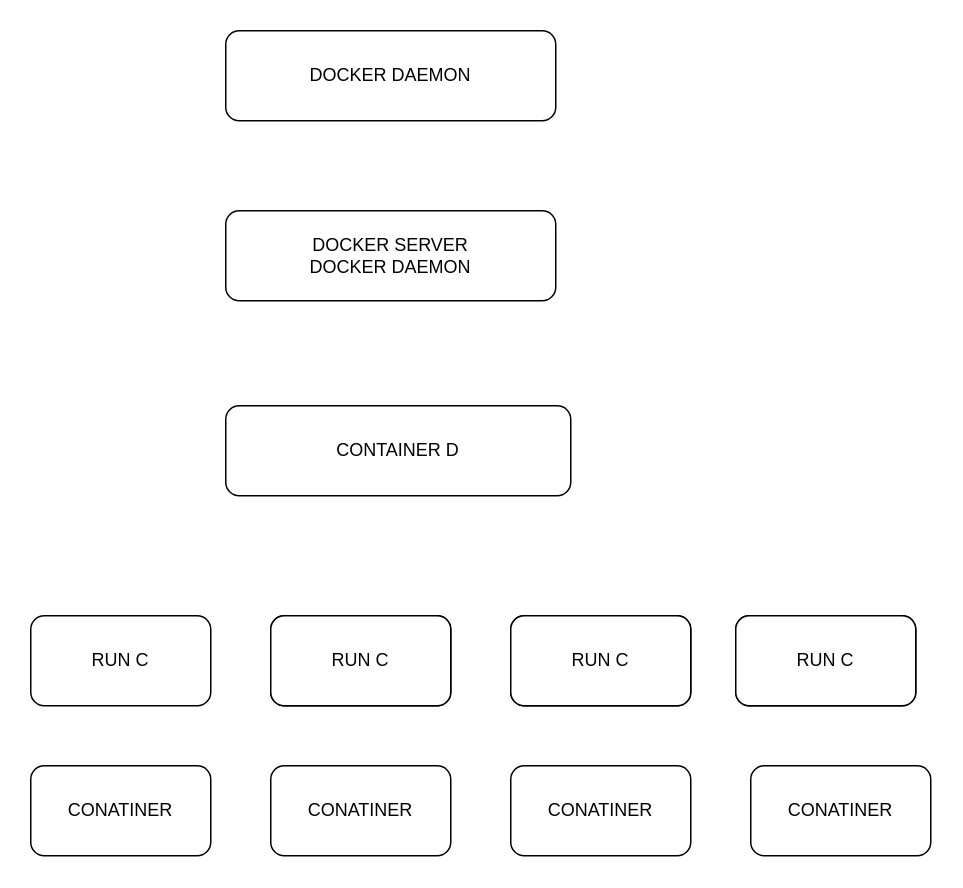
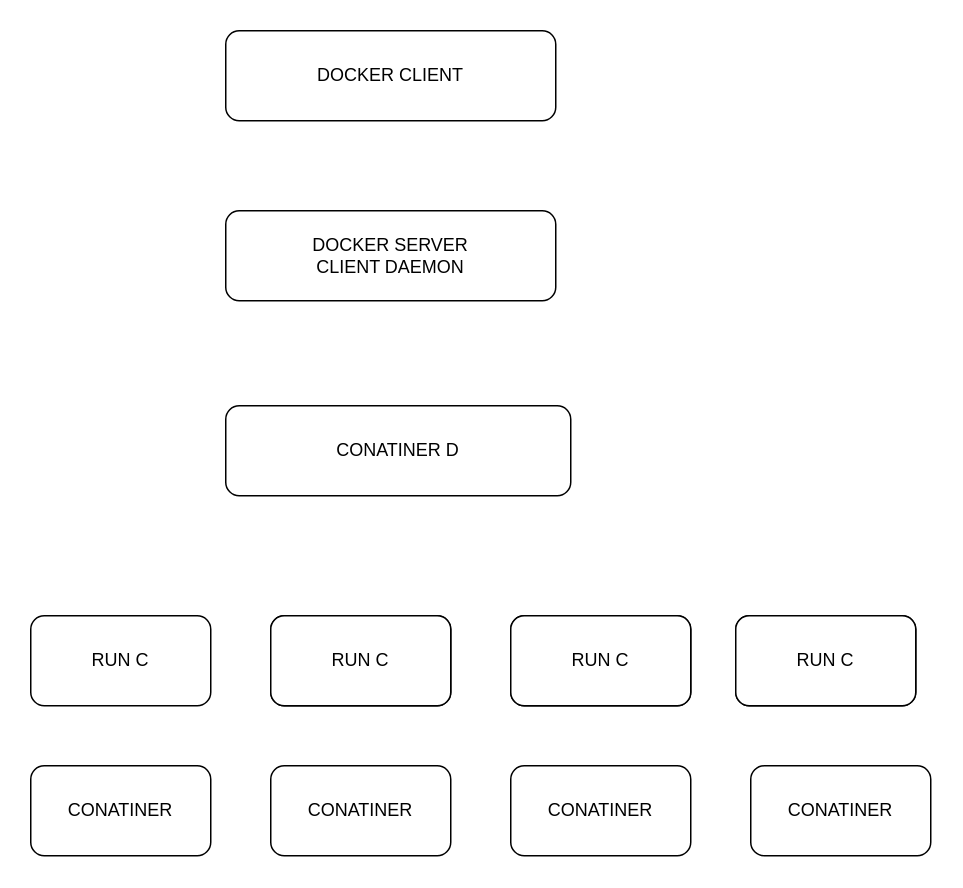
  <mxCell id="0" />
  <mxCell id="1" parent="0" />
- <mxCell id="2" value="DOCKER DAEMON" style="rounded=1;whiteSpace=wrap;html=1;" vertex="1" parent="1"><mxGeometry x="150" y="20" width="220" height="60" as="geometry" /></mxCell>
- <mxCell id="3" value="DOCKER SERVER&lt;br&gt;DOCKER DAEMON" style="rounded=1;whiteSpace=wrap;html=1;" vertex="1" parent="1"><mxGeometry x="150" y="140" width="220" height="60" as="geometry" /></mxCell>
- <mxCell id="4" value="CONTAINER D" style="rounded=1;whiteSpace=wrap;html=1;" vertex="1" parent="1"><mxGeometry x="150" y="270" width="230" height="60" as="geometry" /></mxCell>
+ <mxCell id="2" value="DOCKER CLIENT" style="rounded=1;whiteSpace=wrap;html=1;" vertex="1" parent="1"><mxGeometry x="150" y="20" width="220" height="60" as="geometry" /></mxCell>
+ <mxCell id="3" value="DOCKER SERVER&lt;br&gt;CLIENT DAEMON" style="rounded=1;whiteSpace=wrap;html=1;" vertex="1" parent="1"><mxGeometry x="150" y="140" width="220" height="60" as="geometry" /></mxCell>
+ <mxCell id="4" value="CONATINER D" style="rounded=1;whiteSpace=wrap;html=1;" vertex="1" parent="1"><mxGeometry x="150" y="270" width="230" height="60" as="geometry" /></mxCell>
  <mxCell id="5" value="RUN C" style="rounded=1;whiteSpace=wrap;html=1;" vertex="1" parent="1"><mxGeometry x="20" y="410" width="120" height="60" as="geometry" /></mxCell>
  <mxCell id="6" value="" style="rounded=1;whiteSpace=wrap;html=1;" vertex="1" parent="1"><mxGeometry x="180" y="410" width="120" height="60" as="geometry" /></mxCell>
  <mxCell id="7" value="" style="rounded=1;whiteSpace=wrap;html=1;" vertex="1" parent="1"><mxGeometry x="340" y="410" width="120" height="60" as="geometry" /></mxCell>
  <mxCell id="8" value="" style="rounded=1;whiteSpace=wrap;html=1;" vertex="1" parent="1"><mxGeometry x="490" y="410" width="120" height="60" as="geometry" /></mxCell>
  <mxCell id="9" value="RUN C" style="rounded=1;whiteSpace=wrap;html=1;" vertex="1" parent="1"><mxGeometry x="180" y="410" width="120" height="60" as="geometry" /></mxCell>
  <mxCell id="10" value="RUN C" style="rounded=1;whiteSpace=wrap;html=1;" vertex="1" parent="1"><mxGeometry x="340" y="410" width="120" height="60" as="geometry" /></mxCell>
  <mxCell id="11" value="RUN C" style="rounded=1;whiteSpace=wrap;html=1;" vertex="1" parent="1"><mxGeometry x="490" y="410" width="120" height="60" as="geometry" /></mxCell>
  <mxCell id="12" value="CONATINER" style="rounded=1;whiteSpace=wrap;html=1;" vertex="1" parent="1"><mxGeometry x="20" y="510" width="120" height="60" as="geometry" /></mxCell>
  <mxCell id="13" value="CONATINER" style="rounded=1;whiteSpace=wrap;html=1;" vertex="1" parent="1"><mxGeometry x="180" y="510" width="120" height="60" as="geometry" /></mxCell>
  <mxCell id="14" value="CONATINER" style="rounded=1;whiteSpace=wrap;html=1;" vertex="1" parent="1"><mxGeometry x="340" y="510" width="120" height="60" as="geometry" /></mxCell>
  <mxCell id="15" value="CONATINER" style="rounded=1;whiteSpace=wrap;html=1;" vertex="1" parent="1"><mxGeometry x="500" y="510" width="120" height="60" as="geometry" /></mxCell>
